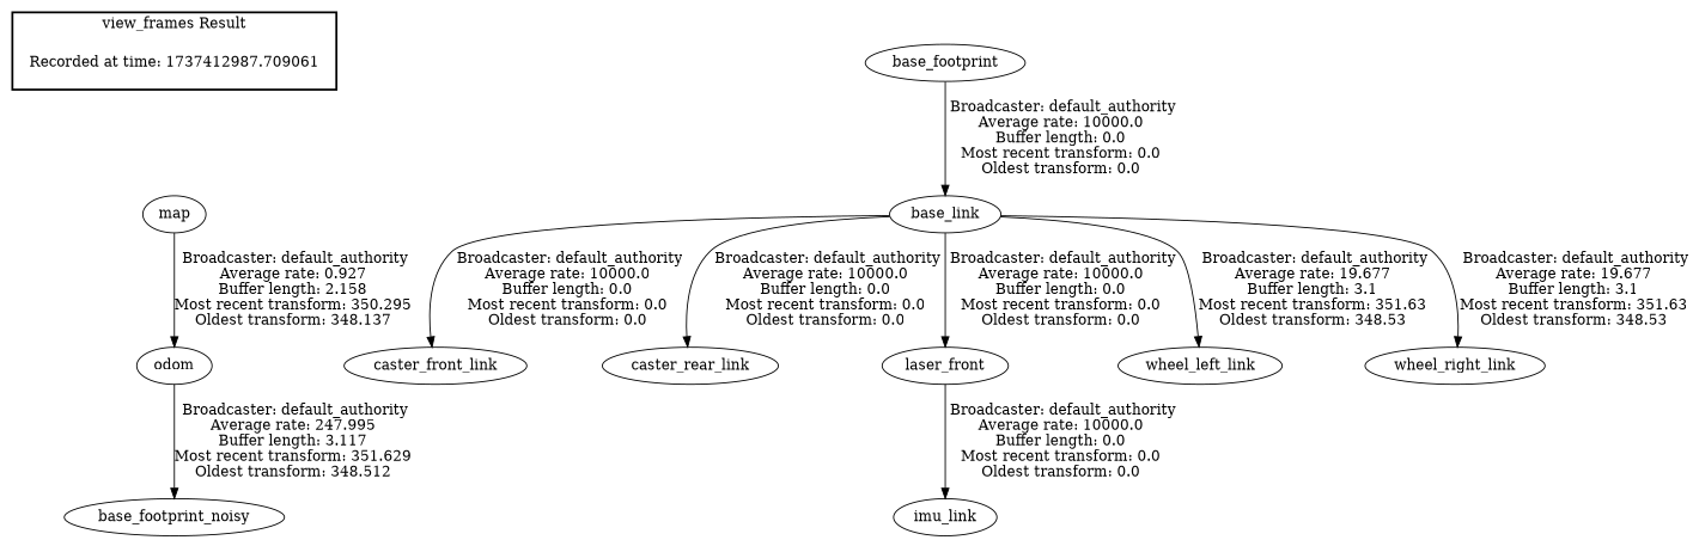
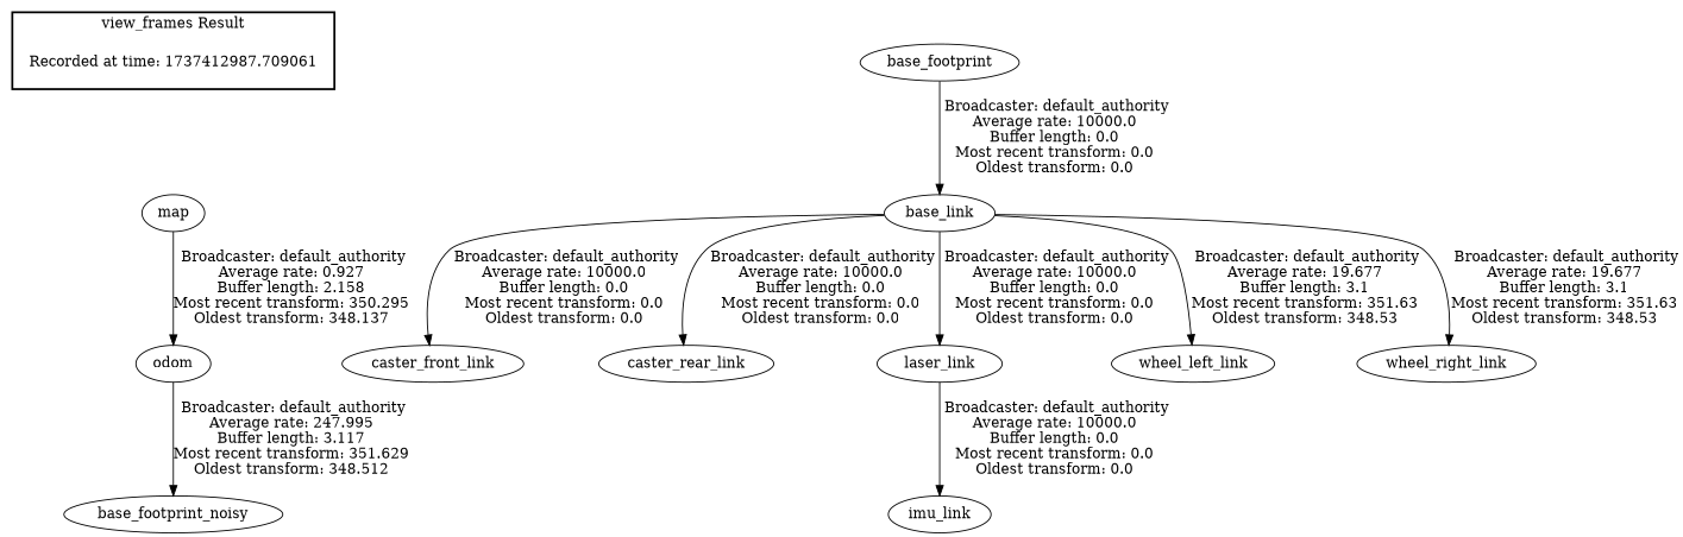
  digraph {
    "Recorded at time: 1737412987.709061" [shape=plaintext]
    map
    odom
    base_footprint_noisy
    base_footprint
    base_link
    caster_front_link
    caster_rear_link
-   laser_link [label=laser_front]
+   laser_link
    wheel_left_link
    wheel_right_link
    imu_link
    subgraph cluster_1 {
      color=black
      label="view_frames Result"
      style=bold
      "Recorded at time: 1737412987.709061"
    }
    "Recorded at time: 1737412987.709061" -> map [style=invis]
    map -> odom [label=" Broadcaster: default_authority\nAverage rate: 0.927\nBuffer length: 2.158\nMost recent transform: 350.295\nOldest transform: 348.137\n"]
    odom -> base_footprint_noisy [label=" Broadcaster: default_authority\nAverage rate: 247.995\nBuffer length: 3.117\nMost recent transform: 351.629\nOldest transform: 348.512\n"]
    base_footprint -> base_link [label=" Broadcaster: default_authority\nAverage rate: 10000.0\nBuffer length: 0.0\nMost recent transform: 0.0\nOldest transform: 0.0\n"]
    base_link -> caster_front_link [label=" Broadcaster: default_authority\nAverage rate: 10000.0\nBuffer length: 0.0\nMost recent transform: 0.0\nOldest transform: 0.0\n"]
    base_link -> caster_rear_link [label=" Broadcaster: default_authority\nAverage rate: 10000.0\nBuffer length: 0.0\nMost recent transform: 0.0\nOldest transform: 0.0\n"]
    base_link -> laser_link [label=" Broadcaster: default_authority\nAverage rate: 10000.0\nBuffer length: 0.0\nMost recent transform: 0.0\nOldest transform: 0.0\n"]
    base_link -> wheel_left_link [label=" Broadcaster: default_authority\nAverage rate: 19.677\nBuffer length: 3.1\nMost recent transform: 351.63\nOldest transform: 348.53\n"]
    base_link -> wheel_right_link [label=" Broadcaster: default_authority\nAverage rate: 19.677\nBuffer length: 3.1\nMost recent transform: 351.63\nOldest transform: 348.53\n"]
    laser_link -> imu_link [label=" Broadcaster: default_authority\nAverage rate: 10000.0\nBuffer length: 0.0\nMost recent transform: 0.0\nOldest transform: 0.0\n"]
  }
